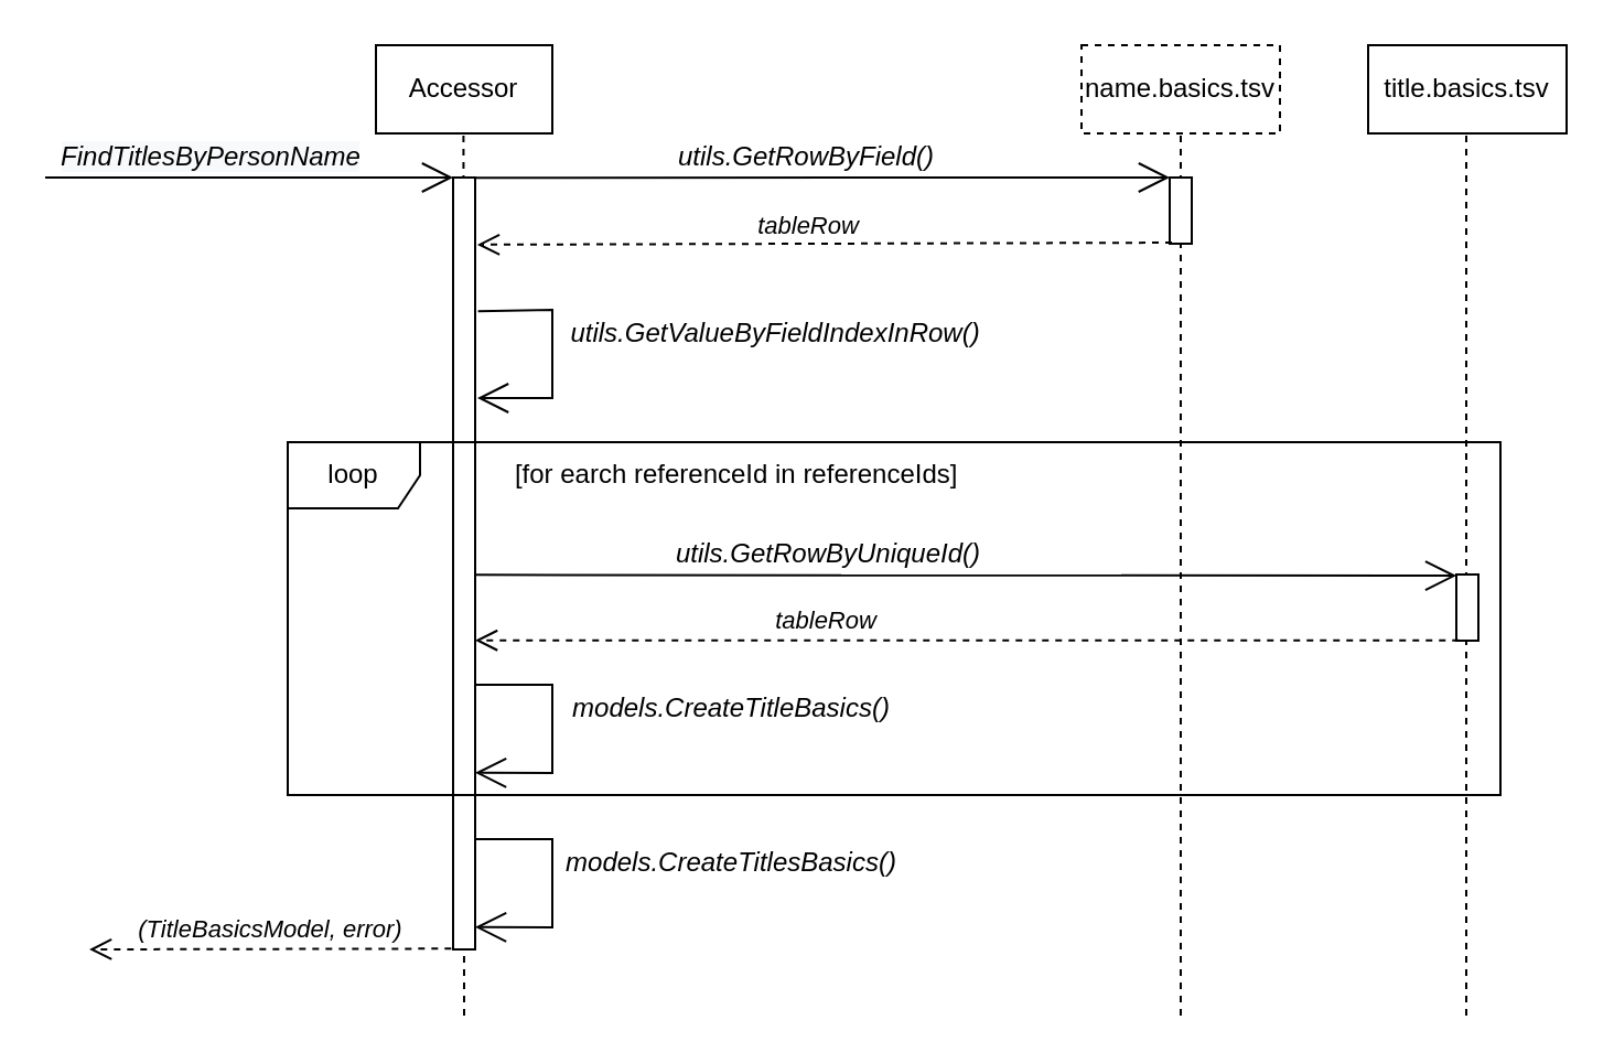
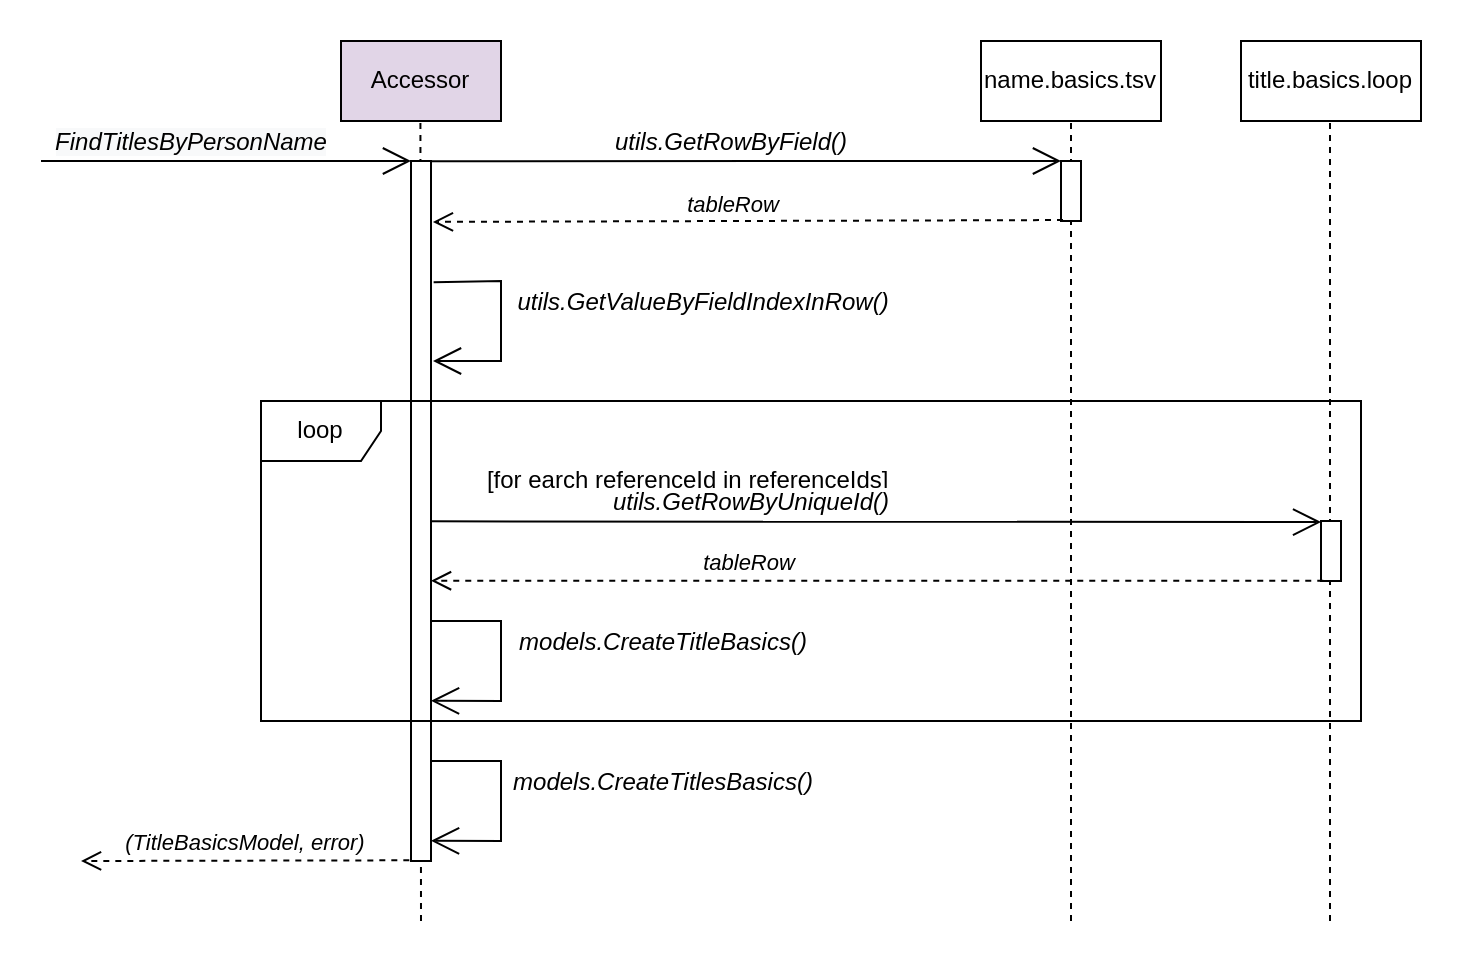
  <mxCell id="0" />
  <mxCell id="1" parent="0" />
  <mxCell id="2" value="" style="endArrow=none;dashed=1;html=1;rounded=0;" edge="1" parent="1" target="10"><mxGeometry width="50" height="50" relative="1" as="geometry"><mxPoint x="535" y="460" as="sourcePoint" /><mxPoint x="580" y="430" as="targetPoint" /></mxGeometry></mxCell>
  <mxCell id="3" value="" style="endArrow=none;dashed=1;html=1;rounded=0;" edge="1" parent="1"><mxGeometry width="50" height="50" relative="1" as="geometry"><mxPoint x="664.5" y="460" as="sourcePoint" /><mxPoint x="664.5" y="60" as="targetPoint" /></mxGeometry></mxCell>
- <mxCell id="4" value="Accessor" style="rounded=0;whiteSpace=wrap;html=1;" vertex="1" parent="1"><mxGeometry x="170" y="20" width="80" height="40" as="geometry" /></mxCell>
+ <mxCell id="4" value="Accessor" style="rounded=0;whiteSpace=wrap;html=1;fillColor=#e1d5e7;" vertex="1" parent="1"><mxGeometry x="170" y="20" width="80" height="40" as="geometry" /></mxCell>
  <mxCell id="5" value="" style="endArrow=none;dashed=1;html=1;rounded=0;startArrow=none;" edge="1" parent="1"><mxGeometry width="50" height="50" relative="1" as="geometry"><mxPoint x="210" y="460" as="sourcePoint" /><mxPoint x="209.71" y="60" as="targetPoint" /></mxGeometry></mxCell>
  <mxCell id="6" value="" style="html=1;points=[];perimeter=orthogonalPerimeter;" vertex="1" parent="1"><mxGeometry x="205" y="80" width="10" height="350" as="geometry" /></mxCell>
  <mxCell id="7" value="&lt;i&gt;(TitleBasicsModel, error)&lt;/i&gt;" style="html=1;verticalAlign=bottom;endArrow=open;dashed=1;endSize=8;rounded=0;exitX=-0.084;exitY=0.999;exitDx=0;exitDy=0;exitPerimeter=0;" edge="1" parent="1" source="6"><mxGeometry relative="1" as="geometry"><mxPoint x="200" y="280" as="sourcePoint" /><mxPoint x="40" y="430" as="targetPoint" /><Array as="points" /></mxGeometry></mxCell>
  <mxCell id="8" value="" style="endArrow=open;endFill=1;endSize=12;html=1;rounded=0;" edge="1" parent="1"><mxGeometry width="160" relative="1" as="geometry"><mxPoint x="20" y="80" as="sourcePoint" /><mxPoint x="205" y="80" as="targetPoint" /></mxGeometry></mxCell>
  <mxCell id="9" value="&lt;span style=&quot;font-size: 12px; text-align: left; background-color: rgb(248, 249, 250);&quot;&gt;&lt;i&gt;FindTitlesByPersonName&lt;/i&gt;&lt;/span&gt;" style="edgeLabel;html=1;align=center;verticalAlign=middle;resizable=0;points=[];" vertex="1" connectable="0" parent="8"><mxGeometry x="-0.197" relative="1" as="geometry"><mxPoint y="-10" as="offset" /></mxGeometry></mxCell>
- <mxCell id="10" value="name.basics.tsv" style="rounded=0;whiteSpace=wrap;html=1;dashed=1;" vertex="1" parent="1"><mxGeometry x="490" y="20" width="90" height="40" as="geometry" /></mxCell>
- <mxCell id="11" value="title.basics.tsv" style="rounded=0;whiteSpace=wrap;html=1;" vertex="1" parent="1"><mxGeometry x="620" y="20" width="90" height="40" as="geometry" /></mxCell>
+ <mxCell id="10" value="name.basics.tsv" style="rounded=0;whiteSpace=wrap;html=1;" vertex="1" parent="1"><mxGeometry x="490" y="20" width="90" height="40" as="geometry" /></mxCell>
+ <mxCell id="11" value="title.basics.loop" style="rounded=0;whiteSpace=wrap;html=1;" vertex="1" parent="1"><mxGeometry x="620" y="20" width="90" height="40" as="geometry" /></mxCell>
  <mxCell id="12" value="" style="html=1;points=[];perimeter=orthogonalPerimeter;" vertex="1" parent="1"><mxGeometry x="660" y="260" width="10" height="30" as="geometry" /></mxCell>
  <mxCell id="13" value="" style="html=1;points=[];perimeter=orthogonalPerimeter;" vertex="1" parent="1"><mxGeometry x="530" y="80" width="10" height="30" as="geometry" /></mxCell>
  <mxCell id="14" value="" style="endArrow=open;endFill=1;endSize=12;html=1;rounded=0;exitX=1.036;exitY=0.008;exitDx=0;exitDy=0;exitPerimeter=0;" edge="1" parent="1"><mxGeometry width="160" relative="1" as="geometry"><mxPoint x="215" y="80.078" as="sourcePoint" /><mxPoint x="530" y="80" as="targetPoint" /><Array as="points" /></mxGeometry></mxCell>
  <mxCell id="15" value="&lt;i style=&quot;font-size: 12px; text-align: left;&quot;&gt;utils.GetRowByField()&lt;/i&gt;" style="edgeLabel;html=1;align=center;verticalAlign=middle;resizable=0;points=[];" vertex="1" connectable="0" parent="14"><mxGeometry x="-0.197" relative="1" as="geometry"><mxPoint x="24" y="-10" as="offset" /></mxGeometry></mxCell>
  <mxCell id="16" value="&lt;i&gt;tableRow&lt;/i&gt;" style="html=1;verticalAlign=bottom;endArrow=open;dashed=1;endSize=8;rounded=0;entryX=1.095;entryY=0.087;entryDx=0;entryDy=0;entryPerimeter=0;exitX=0.1;exitY=0.984;exitDx=0;exitDy=0;exitPerimeter=0;" edge="1" parent="1" source="13" target="6"><mxGeometry x="0.046" y="1" relative="1" as="geometry"><mxPoint x="510" y="114" as="sourcePoint" /><mxPoint x="215.53" y="114.098" as="targetPoint" /><Array as="points" /><mxPoint as="offset" /></mxGeometry></mxCell>
  <mxCell id="17" value="" style="endArrow=open;endFill=1;endSize=12;html=1;rounded=0;exitX=1.081;exitY=0.077;exitDx=0;exitDy=0;exitPerimeter=0;" edge="1" parent="1"><mxGeometry width="160" relative="1" as="geometry"><mxPoint x="216.31" y="140.672" as="sourcePoint" /><mxPoint x="216" y="180" as="targetPoint" /><Array as="points"><mxPoint x="250" y="140" /><mxPoint x="250" y="180" /></Array></mxGeometry></mxCell>
  <mxCell id="18" value="&lt;i style=&quot;font-size: 12px; text-align: left;&quot;&gt;utils.GetValueByFieldIndexInRow()&lt;/i&gt;" style="edgeLabel;html=1;align=center;verticalAlign=middle;resizable=0;points=[];" vertex="1" connectable="0" parent="17"><mxGeometry x="-0.197" relative="1" as="geometry"><mxPoint x="100" y="1" as="offset" /></mxGeometry></mxCell>
  <mxCell id="19" value="loop" style="shape=umlFrame;whiteSpace=wrap;html=1;" vertex="1" parent="1"><mxGeometry x="130" y="200" width="550" height="160" as="geometry" /></mxCell>
  <mxCell id="20" value="" style="endArrow=open;endFill=1;endSize=12;html=1;rounded=0;entryX=1;entryY=0.798;entryDx=0;entryDy=0;entryPerimeter=0;" edge="1" parent="1"><mxGeometry width="160" relative="1" as="geometry"><mxPoint x="215" y="310" as="sourcePoint" /><mxPoint x="215" y="349.9" as="targetPoint" /><Array as="points"><mxPoint x="250" y="310" /><mxPoint x="250" y="350" /></Array></mxGeometry></mxCell>
  <mxCell id="21" value="&lt;i style=&quot;font-size: 12px; text-align: left;&quot;&gt;models.CreateTitleBasics()&lt;/i&gt;" style="edgeLabel;html=1;align=center;verticalAlign=middle;resizable=0;points=[];" vertex="1" connectable="0" parent="20"><mxGeometry x="-0.197" relative="1" as="geometry"><mxPoint x="80" y="1" as="offset" /></mxGeometry></mxCell>
- <mxCell id="22" value="[for earch referenceId in referenceIds]&amp;nbsp;" style="text;html=1;align=center;verticalAlign=middle;resizable=0;points=[];autosize=1;strokeColor=none;fillColor=none;" vertex="1" parent="1"><mxGeometry x="220" y="200" width="230" height="30" as="geometry" /></mxCell>
+ <mxCell id="22" value="[for earch referenceId in referenceIds]&amp;nbsp;" style="text;html=1;align=center;verticalAlign=middle;resizable=0;points=[];autosize=1;strokeColor=none;fillColor=none;" vertex="1" parent="1"><mxGeometry x="230" y="225" width="230" height="30" as="geometry" /></mxCell>
  <mxCell id="23" value="" style="endArrow=open;endFill=1;endSize=12;html=1;rounded=0;exitX=0.993;exitY=0.514;exitDx=0;exitDy=0;exitPerimeter=0;entryX=0.007;entryY=0.018;entryDx=0;entryDy=0;entryPerimeter=0;" edge="1" parent="1" target="12"><mxGeometry width="160" relative="1" as="geometry"><mxPoint x="214.93" y="260.18" as="sourcePoint" /><mxPoint x="650" y="260" as="targetPoint" /><Array as="points" /></mxGeometry></mxCell>
  <mxCell id="24" value="&lt;i style=&quot;font-size: 12px; text-align: left;&quot;&gt;utils.GetRowByUniqueId()&lt;/i&gt;" style="edgeLabel;html=1;align=center;verticalAlign=middle;resizable=0;points=[];" vertex="1" connectable="0" parent="23"><mxGeometry x="-0.197" relative="1" as="geometry"><mxPoint x="-19" y="-10" as="offset" /></mxGeometry></mxCell>
  <mxCell id="25" value="&lt;i&gt;tableRow&lt;/i&gt;" style="html=1;verticalAlign=bottom;endArrow=open;dashed=1;endSize=8;rounded=0;entryX=1.063;entryY=1;entryDx=0;entryDy=0;entryPerimeter=0;exitX=0.113;exitY=0.996;exitDx=0;exitDy=0;exitPerimeter=0;" edge="1" parent="1" source="12"><mxGeometry x="0.287" relative="1" as="geometry"><mxPoint x="650" y="290" as="sourcePoint" /><mxPoint x="215" y="289.88" as="targetPoint" /><Array as="points"><mxPoint x="319.37" y="289.88" /></Array><mxPoint as="offset" /></mxGeometry></mxCell>
  <mxCell id="26" value="" style="endArrow=open;endFill=1;endSize=12;html=1;rounded=0;entryX=1;entryY=0.798;entryDx=0;entryDy=0;entryPerimeter=0;" edge="1" parent="1"><mxGeometry width="160" relative="1" as="geometry"><mxPoint x="215" y="380" as="sourcePoint" /><mxPoint x="215" y="419.9" as="targetPoint" /><Array as="points"><mxPoint x="250" y="380" /><mxPoint x="250" y="420" /></Array></mxGeometry></mxCell>
  <mxCell id="27" value="&lt;i style=&quot;font-size: 12px; text-align: left;&quot;&gt;models.CreateTitlesBasics()&lt;/i&gt;" style="edgeLabel;html=1;align=center;verticalAlign=middle;resizable=0;points=[];" vertex="1" connectable="0" parent="26"><mxGeometry x="-0.197" relative="1" as="geometry"><mxPoint x="80" y="1" as="offset" /></mxGeometry></mxCell>
